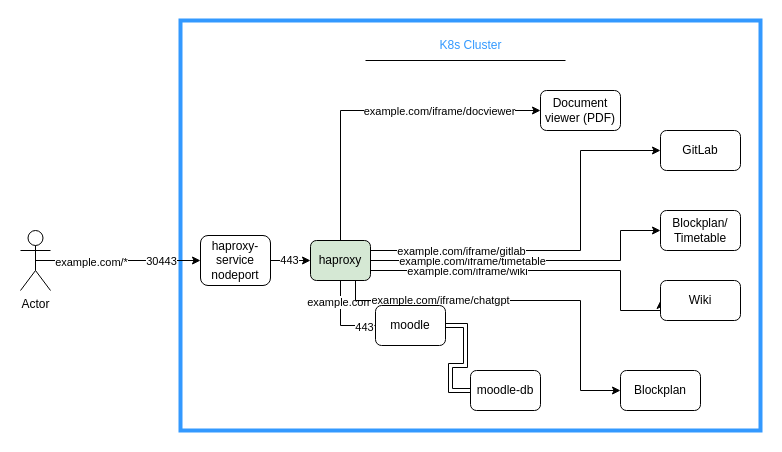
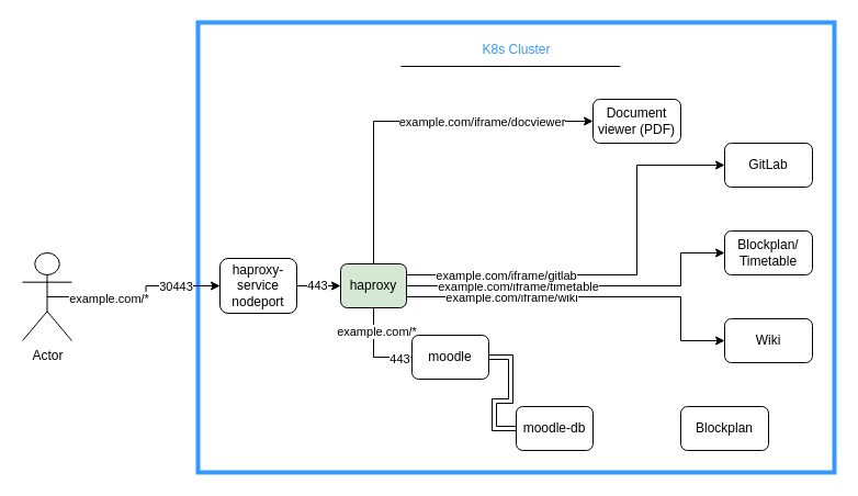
  <mxCell id="0" />
  <mxCell id="1" parent="0" />
  <mxCell id="2" value="" style="rounded=0;whiteSpace=wrap;html=1;fillColor=none;strokeWidth=4;strokeColor=#3399FF;" parent="1" vertex="1"><mxGeometry x="180" y="20" width="580" height="410" as="geometry" /></mxCell>
  <mxCell id="3" style="edgeStyle=orthogonalEdgeStyle;rounded=0;orthogonalLoop=1;jettySize=auto;html=1;exitX=1;exitY=0.5;exitDx=0;exitDy=0;entryX=0;entryY=0.5;entryDx=0;entryDy=0;" parent="1" source="5" target="19" edge="1"><mxGeometry relative="1" as="geometry" /></mxCell>
  <mxCell id="4" value="443" style="edgeLabel;html=1;align=center;verticalAlign=middle;resizable=0;points=[];" parent="3" vertex="1" connectable="0"><mxGeometry x="-0.117" y="1" relative="1" as="geometry"><mxPoint as="offset" /></mxGeometry></mxCell>
  <mxCell id="5" value="haproxy-service&lt;br&gt;nodeport" style="rounded=1;whiteSpace=wrap;html=1;" parent="1" vertex="1"><mxGeometry x="200" y="235" width="70" height="50" as="geometry" /></mxCell>
  <mxCell id="6" style="edgeStyle=orthogonalEdgeStyle;rounded=0;orthogonalLoop=1;jettySize=auto;html=1;exitX=0.5;exitY=1;exitDx=0;exitDy=0;entryX=0;entryY=0.5;entryDx=0;entryDy=0;" parent="1" source="19" target="21" edge="1"><mxGeometry relative="1" as="geometry" /></mxCell>
  <mxCell id="7" value="example.com/*" style="edgeLabel;html=1;align=center;verticalAlign=middle;resizable=0;points=[];" parent="6" vertex="1" connectable="0"><mxGeometry x="-0.471" y="2" relative="1" as="geometry"><mxPoint as="offset" /></mxGeometry></mxCell>
  <mxCell id="8" value="443" style="edgeLabel;html=1;align=center;verticalAlign=middle;resizable=0;points=[];" parent="6" vertex="1" connectable="0"><mxGeometry x="0.702" y="-1" relative="1" as="geometry"><mxPoint as="offset" /></mxGeometry></mxCell>
  <mxCell id="9" style="edgeStyle=orthogonalEdgeStyle;rounded=0;orthogonalLoop=1;jettySize=auto;html=1;exitX=1;exitY=0.75;exitDx=0;exitDy=0;entryX=0;entryY=0.5;entryDx=0;entryDy=0;" parent="1" source="19" target="27" edge="1"><mxGeometry relative="1" as="geometry"><Array as="points"><mxPoint x="620" y="270" /><mxPoint x="620" y="310" /></Array></mxGeometry></mxCell>
  <mxCell id="10" value="example.com/iframe/wiki" style="edgeLabel;html=1;align=center;verticalAlign=middle;resizable=0;points=[];" parent="9" vertex="1" connectable="0"><mxGeometry x="-0.746" relative="1" as="geometry"><mxPoint x="53" as="offset" /></mxGeometry></mxCell>
  <mxCell id="11" style="edgeStyle=orthogonalEdgeStyle;rounded=0;orthogonalLoop=1;jettySize=auto;html=1;exitX=1;exitY=0.5;exitDx=0;exitDy=0;entryX=0;entryY=0.5;entryDx=0;entryDy=0;" parent="1" source="19" target="28" edge="1"><mxGeometry relative="1" as="geometry"><Array as="points"><mxPoint x="620" y="260" /><mxPoint x="620" y="230" /></Array></mxGeometry></mxCell>
  <mxCell id="12" value="example.com/iframe/timetable" style="edgeLabel;html=1;align=center;verticalAlign=middle;resizable=0;points=[];" parent="11" vertex="1" connectable="0"><mxGeometry x="-0.684" y="3" relative="1" as="geometry"><mxPoint x="50" y="3" as="offset" /></mxGeometry></mxCell>
  <mxCell id="13" style="edgeStyle=orthogonalEdgeStyle;rounded=0;orthogonalLoop=1;jettySize=auto;html=1;exitX=1;exitY=0.25;exitDx=0;exitDy=0;entryX=0;entryY=0.5;entryDx=0;entryDy=0;" parent="1" source="19" target="31" edge="1"><mxGeometry relative="1" as="geometry"><Array as="points"><mxPoint x="580" y="250" /><mxPoint x="580" y="150" /></Array></mxGeometry></mxCell>
  <mxCell id="14" value="example.com/iframe/gitlab" style="edgeLabel;html=1;align=center;verticalAlign=middle;resizable=0;points=[];" parent="13" vertex="1" connectable="0"><mxGeometry x="-0.78" y="2" relative="1" as="geometry"><mxPoint x="47" y="2" as="offset" /></mxGeometry></mxCell>
  <mxCell id="15" style="edgeStyle=orthogonalEdgeStyle;rounded=0;orthogonalLoop=1;jettySize=auto;html=1;exitX=0.5;exitY=0;exitDx=0;exitDy=0;entryX=0;entryY=0.5;entryDx=0;entryDy=0;" parent="1" source="19" target="32" edge="1"><mxGeometry relative="1" as="geometry" /></mxCell>
  <mxCell id="16" value="example.com/iframe/docviewer" style="edgeLabel;html=1;align=center;verticalAlign=middle;resizable=0;points=[];" parent="15" vertex="1" connectable="0"><mxGeometry x="0.137" y="-1" relative="1" as="geometry"><mxPoint x="40" y="-1" as="offset" /></mxGeometry></mxCell>
- <mxCell id="17" style="edgeStyle=orthogonalEdgeStyle;rounded=0;orthogonalLoop=1;jettySize=auto;html=1;exitX=0.75;exitY=1;exitDx=0;exitDy=0;entryX=0;entryY=0.5;entryDx=0;entryDy=0;" edge="1" parent="1" source="19" target="33"><mxGeometry relative="1" as="geometry"><Array as="points"><mxPoint x="355" y="300" /><mxPoint x="580" y="300" /><mxPoint x="580" y="390" /></Array></mxGeometry></mxCell>
- <mxCell id="18" value="example.com/iframe/chatgpt" style="edgeLabel;html=1;align=center;verticalAlign=middle;resizable=0;points=[];" vertex="1" connectable="0" parent="17"><mxGeometry x="-0.448" y="1" relative="1" as="geometry"><mxPoint as="offset" /></mxGeometry></mxCell>
  <mxCell id="19" value="haproxy" style="rounded=1;whiteSpace=wrap;html=1;fillColor=#d5e8d4;" parent="1" vertex="1"><mxGeometry x="310" y="240" width="60" height="40" as="geometry" /></mxCell>
  <mxCell id="20" style="edgeStyle=orthogonalEdgeStyle;rounded=0;orthogonalLoop=1;jettySize=auto;html=1;exitX=1;exitY=0.5;exitDx=0;exitDy=0;entryX=0;entryY=0.5;entryDx=0;entryDy=0;shape=link;" parent="1" source="21" target="22" edge="1"><mxGeometry relative="1" as="geometry" /></mxCell>
  <mxCell id="21" value="moodle" style="rounded=1;whiteSpace=wrap;html=1;" parent="1" vertex="1"><mxGeometry x="375" y="305" width="70" height="40" as="geometry" /></mxCell>
  <mxCell id="22" value="moodle-db" style="rounded=1;whiteSpace=wrap;html=1;" parent="1" vertex="1"><mxGeometry x="470" y="370" width="70" height="40" as="geometry" /></mxCell>
  <mxCell id="23" style="edgeStyle=orthogonalEdgeStyle;rounded=0;orthogonalLoop=1;jettySize=auto;html=1;exitX=0.5;exitY=0.5;exitDx=0;exitDy=0;exitPerimeter=0;entryX=0;entryY=0.5;entryDx=0;entryDy=0;" parent="1" source="26" target="5" edge="1"><mxGeometry relative="1" as="geometry" /></mxCell>
  <mxCell id="24" value="30443" style="edgeLabel;html=1;align=center;verticalAlign=middle;resizable=0;points=[];" parent="23" vertex="1" connectable="0"><mxGeometry x="0.825" y="1" relative="1" as="geometry"><mxPoint x="-26" y="1" as="offset" /></mxGeometry></mxCell>
  <mxCell id="25" value="example.com/*" style="edgeLabel;html=1;align=center;verticalAlign=middle;resizable=0;points=[];" parent="23" vertex="1" connectable="0"><mxGeometry x="-0.547" y="-1" relative="1" as="geometry"><mxPoint x="18" as="offset" /></mxGeometry></mxCell>
- <mxCell id="26" value="Actor" style="shape=umlActor;verticalLabelPosition=bottom;verticalAlign=top;html=1;outlineConnect=0;" parent="1" vertex="1"><mxGeometry x="20" y="230" width="30" height="60" as="geometry" /></mxCell>
- <mxCell id="27" value="Wiki" style="rounded=1;whiteSpace=wrap;html=1;" parent="1" vertex="1"><mxGeometry x="660" y="280" width="80" height="40" as="geometry" /></mxCell>
+ <mxCell id="26" value="Actor" style="shape=umlActor;verticalLabelPosition=bottom;verticalAlign=top;html=1;outlineConnect=0;" parent="1" vertex="1"><mxGeometry x="20" y="230" width="45" height="80" as="geometry" /></mxCell>
+ <mxCell id="27" value="Wiki" style="rounded=1;whiteSpace=wrap;html=1;" parent="1" vertex="1"><mxGeometry x="660" y="290" width="80" height="40" as="geometry" /></mxCell>
  <mxCell id="28" value="Blockplan/&lt;br&gt;Timetable" style="rounded=1;whiteSpace=wrap;html=1;" parent="1" vertex="1"><mxGeometry x="660" y="210" width="80" height="40" as="geometry" /></mxCell>
  <mxCell id="29" value="&lt;font color=&quot;#3399ff&quot;&gt;K8s Cluster&lt;/font&gt;" style="text;html=1;strokeColor=none;fillColor=none;align=center;verticalAlign=middle;whiteSpace=wrap;rounded=0;" parent="1" vertex="1"><mxGeometry x="422.5" y="30" width="95" height="30" as="geometry" /></mxCell>
  <mxCell id="30" value="" style="endArrow=none;html=1;rounded=0;" parent="1" edge="1"><mxGeometry width="50" height="50" relative="1" as="geometry"><mxPoint x="365" y="60" as="sourcePoint" /><mxPoint x="565" y="60" as="targetPoint" /></mxGeometry></mxCell>
  <mxCell id="31" value="GitLab" style="rounded=1;whiteSpace=wrap;html=1;" parent="1" vertex="1"><mxGeometry x="660" y="130" width="80" height="40" as="geometry" /></mxCell>
  <mxCell id="32" value="Document viewer (PDF)" style="rounded=1;whiteSpace=wrap;html=1;" parent="1" vertex="1"><mxGeometry x="540" y="90" width="80" height="40" as="geometry" /></mxCell>
  <mxCell id="33" value="Blockplan" style="rounded=1;whiteSpace=wrap;html=1;" vertex="1" parent="1"><mxGeometry x="620" y="370" width="80" height="40" as="geometry" /></mxCell>
